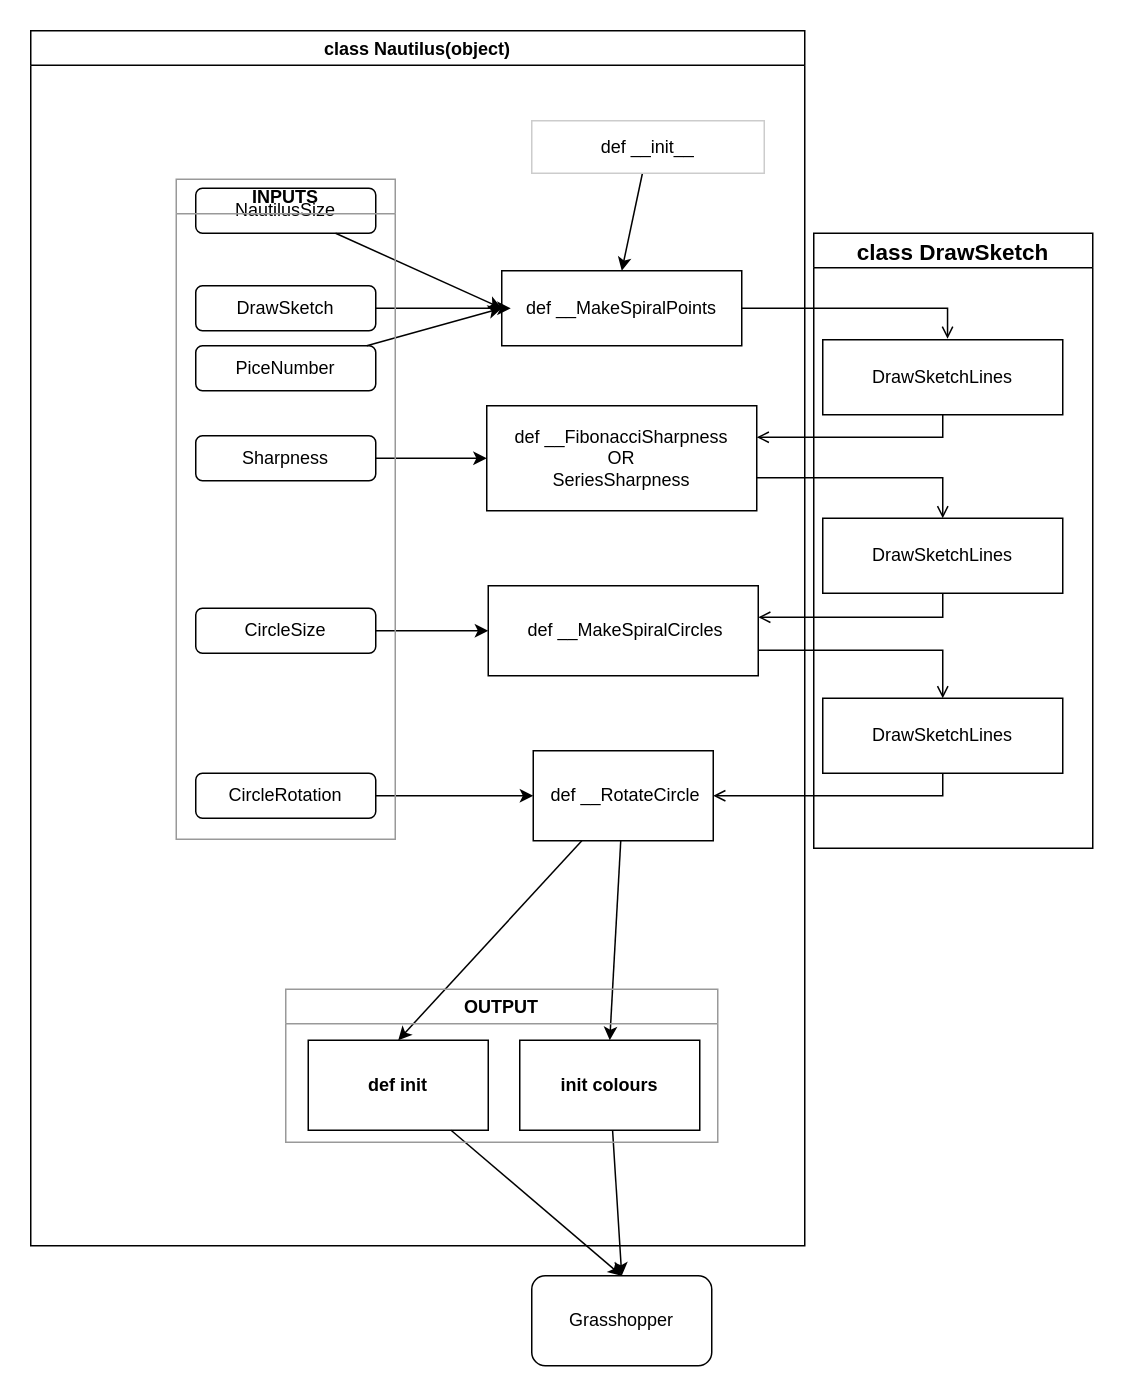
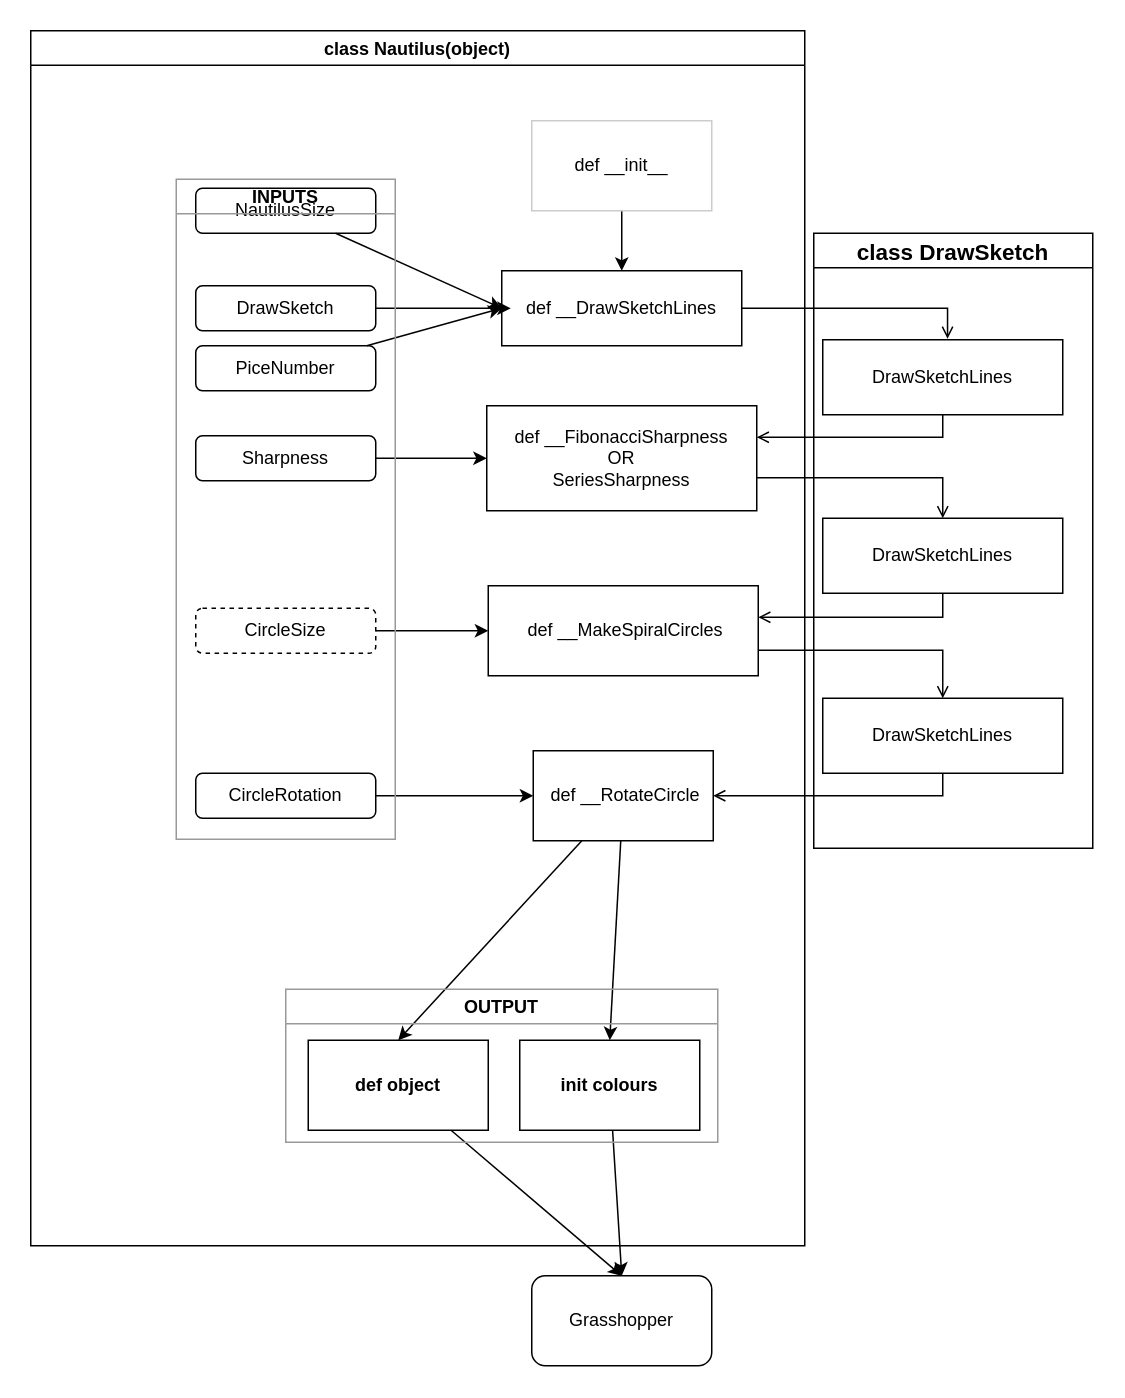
  <mxCell id="0" />
  <mxCell id="1" parent="0" />
  <mxCell id="2" style="edgeStyle=none;html=1;entryX=0.5;entryY=0;entryDx=0;entryDy=0;strokeColor=#000000;fillColor=none;shadow=0;" parent="1" source="32" target="3" edge="1"><mxGeometry relative="1" as="geometry"><mxPoint x="380" y="820" as="targetPoint" /></mxGeometry></mxCell>
  <mxCell id="3" value="&lt;font color=&quot;#000000&quot;&gt;Grasshopper&lt;/font&gt;" style="rounded=1;whiteSpace=wrap;html=1;strokeColor=#000000;fillColor=none;shadow=0;" parent="1" vertex="1"><mxGeometry x="354" y="850" width="120" height="60" as="geometry" /></mxCell>
  <mxCell id="4" style="edgeStyle=none;html=1;entryX=0.5;entryY=0;entryDx=0;entryDy=0;strokeColor=#000000;fillColor=none;shadow=0;" parent="1" source="13" target="3" edge="1"><mxGeometry relative="1" as="geometry" /></mxCell>
  <mxCell id="5" style="edgeStyle=none;html=1;exitX=1;exitY=0.5;exitDx=0;exitDy=0;strokeColor=#000000;fillColor=none;shadow=0;" parent="1" source="23" edge="1"><mxGeometry relative="1" as="geometry"><mxPoint x="340" y="205" as="targetPoint" /></mxGeometry></mxCell>
  <mxCell id="6" value="class Nautilus(object)" style="swimlane;strokeColor=#000000;fillColor=none;shadow=0;fontColor=#000000;" parent="1" vertex="1"><mxGeometry x="20" y="20" width="516" height="810" as="geometry"><mxRectangle x="20" y="10" width="160" height="23" as="alternateBounds" /></mxGeometry></mxCell>
  <mxCell id="7" style="edgeStyle=orthogonalEdgeStyle;shape=connector;rounded=0;html=1;entryX=0.5;entryY=0;entryDx=0;entryDy=0;labelBackgroundColor=default;fontFamily=Helvetica;fontSize=11;fontColor=default;endArrow=open;endFill=0;strokeColor=default;" edge="1" parent="6" source="8" target="36"><mxGeometry relative="1" as="geometry"><Array as="points"><mxPoint x="608" y="298" /></Array></mxGeometry></mxCell>
  <mxCell id="8" value="&lt;font color=&quot;#000000&quot;&gt;def __FibonacciSharpness&lt;br&gt;OR&lt;br&gt;SeriesSharpness&lt;/font&gt;" style="whiteSpace=wrap;html=1;strokeColor=#000000;fillColor=none;shadow=0;" parent="6" vertex="1"><mxGeometry x="304" y="250" width="180" height="70" as="geometry" /></mxCell>
  <mxCell id="9" style="edgeStyle=none;html=1;entryX=0.5;entryY=0;entryDx=0;entryDy=0;strokeColor=#000000;fillColor=none;shadow=0;" parent="6" source="10" target="12" edge="1"><mxGeometry relative="1" as="geometry" /></mxCell>
- <mxCell id="10" value="&lt;font color=&quot;#000000&quot;&gt;def __init__&lt;/font&gt;" style="whiteSpace=wrap;html=1;strokeColor=#CCCCCC;fillColor=none;shadow=0;" parent="6" vertex="1"><mxGeometry x="334" y="60" width="155" height="35" as="geometry" /></mxCell>
+ <mxCell id="10" value="&lt;font color=&quot;#000000&quot;&gt;def __init__&lt;/font&gt;" style="whiteSpace=wrap;html=1;strokeColor=#CCCCCC;fillColor=none;shadow=0;" parent="6" vertex="1"><mxGeometry x="334" y="60" width="120" height="60" as="geometry" /></mxCell>
  <mxCell id="11" style="edgeStyle=orthogonalEdgeStyle;shape=connector;rounded=0;html=1;labelBackgroundColor=default;fontFamily=Helvetica;fontSize=11;fontColor=default;endArrow=open;endFill=0;strokeColor=default;entryX=0.52;entryY=-0.012;entryDx=0;entryDy=0;entryPerimeter=0;" edge="1" parent="6" source="12" target="34"><mxGeometry relative="1" as="geometry" /></mxCell>
- <mxCell id="12" value="&lt;font color=&quot;#000000&quot;&gt;def __MakeSpiralPoints&lt;/font&gt;" style="whiteSpace=wrap;html=1;strokeColor=#000000;fillColor=none;shadow=0;" parent="6" vertex="1"><mxGeometry x="314" y="160" width="160" height="50" as="geometry" /></mxCell>
- <mxCell id="13" value="&lt;font color=&quot;#000000&quot;&gt;def init&lt;/font&gt;" style="whiteSpace=wrap;html=1;strokeColor=#000000;shadow=0;fillColor=none;fontStyle=1" parent="6" vertex="1"><mxGeometry x="185" y="673" width="120" height="60" as="geometry" /></mxCell>
+ <mxCell id="12" value="&lt;font color=&quot;#000000&quot;&gt;def __DrawSketchLines&lt;/font&gt;" style="whiteSpace=wrap;html=1;strokeColor=#000000;fillColor=none;shadow=0;" parent="6" vertex="1"><mxGeometry x="314" y="160" width="160" height="50" as="geometry" /></mxCell>
+ <mxCell id="13" value="&lt;font color=&quot;#000000&quot;&gt;def object&lt;/font&gt;" style="whiteSpace=wrap;html=1;strokeColor=#000000;shadow=0;fillColor=none;fontStyle=1" parent="6" vertex="1"><mxGeometry x="185" y="673" width="120" height="60" as="geometry" /></mxCell>
  <mxCell id="14" style="edgeStyle=none;html=1;entryX=0.5;entryY=0;entryDx=0;entryDy=0;strokeColor=#000000;fillColor=none;shadow=0;" parent="6" source="16" target="13" edge="1"><mxGeometry relative="1" as="geometry" /></mxCell>
  <mxCell id="15" style="edgeStyle=none;html=1;entryX=0.5;entryY=0;entryDx=0;entryDy=0;strokeColor=#000000;fillColor=none;shadow=0;" parent="6" source="16" target="32" edge="1"><mxGeometry relative="1" as="geometry" /></mxCell>
  <mxCell id="16" value="&lt;font color=&quot;#000000&quot;&gt;&amp;nbsp;def __RotateCircle&lt;/font&gt;" style="whiteSpace=wrap;html=1;strokeColor=#000000;fillColor=none;shadow=0;" parent="6" vertex="1"><mxGeometry x="335" y="480" width="120" height="60" as="geometry" /></mxCell>
  <mxCell id="17" style="edgeStyle=orthogonalEdgeStyle;shape=connector;rounded=0;html=1;labelBackgroundColor=default;fontFamily=Helvetica;fontSize=11;fontColor=default;endArrow=open;endFill=0;strokeColor=default;" edge="1" parent="6" source="18" target="38"><mxGeometry relative="1" as="geometry"><Array as="points"><mxPoint x="608" y="413" /></Array></mxGeometry></mxCell>
  <mxCell id="18" value="&lt;font color=&quot;#000000&quot;&gt;&amp;nbsp;def __MakeSpiralCircles&lt;/font&gt;" style="whiteSpace=wrap;html=1;strokeColor=#000000;fillColor=none;shadow=0;" parent="6" vertex="1"><mxGeometry x="305" y="370" width="180" height="60" as="geometry" /></mxCell>
  <mxCell id="19" style="edgeStyle=none;html=1;entryX=0;entryY=0.5;entryDx=0;entryDy=0;strokeColor=#000000;fillColor=none;shadow=0;" parent="6" source="20" target="12" edge="1"><mxGeometry relative="1" as="geometry" /></mxCell>
  <mxCell id="20" value="&lt;font color=&quot;#000000&quot;&gt;NautilusSize&lt;/font&gt;" style="rounded=1;whiteSpace=wrap;html=1;shadow=0;strokeColor=#000000;fillColor=none;" parent="6" vertex="1"><mxGeometry x="110" y="105" width="120" height="30" as="geometry" /></mxCell>
  <mxCell id="21" style="edgeStyle=none;html=1;entryX=0;entryY=0.5;entryDx=0;entryDy=0;strokeColor=#000000;fillColor=none;shadow=0;" parent="6" source="22" target="12" edge="1"><mxGeometry relative="1" as="geometry" /></mxCell>
  <mxCell id="22" value="&lt;font color=&quot;#000000&quot;&gt;PiceNumber&lt;/font&gt;" style="rounded=1;whiteSpace=wrap;html=1;shadow=0;strokeColor=#000000;fillColor=none;" parent="6" vertex="1"><mxGeometry x="110" y="210" width="120" height="30" as="geometry" /></mxCell>
  <mxCell id="23" value="&lt;font color=&quot;#000000&quot;&gt;DrawSketch&lt;/font&gt;" style="rounded=1;whiteSpace=wrap;html=1;shadow=0;strokeColor=#000000;fillColor=none;" parent="6" vertex="1"><mxGeometry x="110" y="170" width="120" height="30" as="geometry" /></mxCell>
  <mxCell id="24" style="edgeStyle=none;html=1;entryX=0;entryY=0.5;entryDx=0;entryDy=0;strokeColor=#000000;fillColor=none;shadow=0;" parent="6" source="25" target="8" edge="1"><mxGeometry relative="1" as="geometry" /></mxCell>
  <mxCell id="25" value="&lt;font color=&quot;#000000&quot;&gt;Sharpness&lt;/font&gt;" style="rounded=1;whiteSpace=wrap;html=1;shadow=0;strokeColor=#000000;fillColor=none;" parent="6" vertex="1"><mxGeometry x="110" y="270" width="120" height="30" as="geometry" /></mxCell>
  <mxCell id="26" style="edgeStyle=none;html=1;strokeColor=#000000;fillColor=none;shadow=0;" parent="6" source="27" target="18" edge="1"><mxGeometry relative="1" as="geometry" /></mxCell>
- <mxCell id="27" value="&lt;font color=&quot;#000000&quot;&gt;CircleSize&lt;/font&gt;" style="rounded=1;whiteSpace=wrap;html=1;shadow=0;strokeColor=#000000;fillColor=none;" parent="6" vertex="1"><mxGeometry x="110" y="385" width="120" height="30" as="geometry" /></mxCell>
+ <mxCell id="27" value="&lt;font color=&quot;#000000&quot;&gt;CircleSize&lt;/font&gt;" style="rounded=1;whiteSpace=wrap;html=1;shadow=0;strokeColor=#000000;fillColor=none;dashed=1;" parent="6" vertex="1"><mxGeometry x="110" y="385" width="120" height="30" as="geometry" /></mxCell>
  <mxCell id="28" style="edgeStyle=none;html=1;entryX=0;entryY=0.5;entryDx=0;entryDy=0;strokeColor=#000000;fillColor=none;shadow=0;" parent="6" source="29" target="16" edge="1"><mxGeometry relative="1" as="geometry" /></mxCell>
  <mxCell id="29" value="&lt;font color=&quot;#000000&quot;&gt;CircleRotation&lt;/font&gt;" style="rounded=1;whiteSpace=wrap;html=1;shadow=0;strokeColor=#000000;fillColor=none;" parent="6" vertex="1"><mxGeometry x="110" y="495" width="120" height="30" as="geometry" /></mxCell>
  <mxCell id="30" value="INPUTS" style="swimlane;shadow=0;fontColor=#000000;strokeColor=#999999;fillColor=none;" parent="6" vertex="1"><mxGeometry x="97" y="99" width="146" height="440" as="geometry" /></mxCell>
  <mxCell id="31" value="OUTPUT" style="swimlane;shadow=0;fontColor=#000000;strokeColor=#999999;fillColor=none;" parent="6" vertex="1"><mxGeometry x="170" y="639" width="288" height="102" as="geometry" /></mxCell>
  <mxCell id="32" value="&lt;font color=&quot;#000000&quot;&gt;init colours&lt;/font&gt;" style="whiteSpace=wrap;html=1;strokeColor=#000000;shadow=0;fillColor=none;fontStyle=1" parent="31" vertex="1"><mxGeometry x="156" y="34" width="120" height="60" as="geometry" /></mxCell>
  <mxCell id="33" style="edgeStyle=orthogonalEdgeStyle;shape=connector;rounded=0;html=1;labelBackgroundColor=default;fontFamily=Helvetica;fontSize=11;fontColor=default;endArrow=open;endFill=0;strokeColor=default;exitX=0.5;exitY=1;exitDx=0;exitDy=0;" edge="1" parent="6" source="34" target="8"><mxGeometry relative="1" as="geometry"><Array as="points"><mxPoint x="608" y="271" /></Array></mxGeometry></mxCell>
  <mxCell id="34" value="&lt;font color=&quot;#000000&quot;&gt;DrawSketchLines&lt;/font&gt;" style="whiteSpace=wrap;html=1;strokeColor=#000000;fillColor=none;shadow=0;" vertex="1" parent="6"><mxGeometry x="528" y="206" width="160" height="50" as="geometry" /></mxCell>
  <mxCell id="35" style="edgeStyle=orthogonalEdgeStyle;shape=connector;rounded=0;html=1;labelBackgroundColor=default;fontFamily=Helvetica;fontSize=11;fontColor=default;endArrow=open;endFill=0;strokeColor=default;exitX=0.5;exitY=1;exitDx=0;exitDy=0;" edge="1" parent="6" source="36" target="18"><mxGeometry relative="1" as="geometry"><Array as="points"><mxPoint x="608" y="391" /></Array></mxGeometry></mxCell>
  <mxCell id="36" value="&lt;font color=&quot;#000000&quot;&gt;DrawSketchLines&lt;/font&gt;" style="whiteSpace=wrap;html=1;strokeColor=#000000;fillColor=none;shadow=0;" vertex="1" parent="6"><mxGeometry x="528" y="325" width="160" height="50" as="geometry" /></mxCell>
  <mxCell id="37" style="edgeStyle=orthogonalEdgeStyle;shape=connector;rounded=0;html=1;entryX=1;entryY=0.5;entryDx=0;entryDy=0;labelBackgroundColor=default;fontFamily=Helvetica;fontSize=11;fontColor=default;endArrow=open;endFill=0;strokeColor=default;exitX=0.5;exitY=1;exitDx=0;exitDy=0;" edge="1" parent="6" source="38" target="16"><mxGeometry relative="1" as="geometry" /></mxCell>
  <mxCell id="38" value="&lt;font color=&quot;#000000&quot;&gt;DrawSketchLines&lt;/font&gt;" style="whiteSpace=wrap;html=1;strokeColor=#000000;fillColor=none;shadow=0;" vertex="1" parent="6"><mxGeometry x="528" y="445" width="160" height="50" as="geometry" /></mxCell>
  <mxCell id="39" value="class DrawSketch" style="swimlane;fontSize=15;" vertex="1" parent="1"><mxGeometry x="542" y="155" width="186" height="410" as="geometry" /></mxCell>
